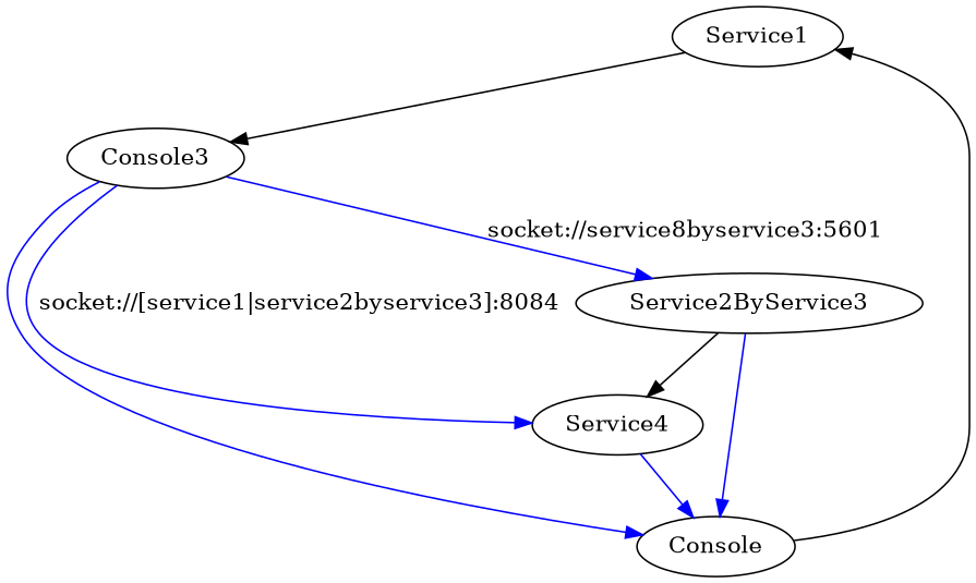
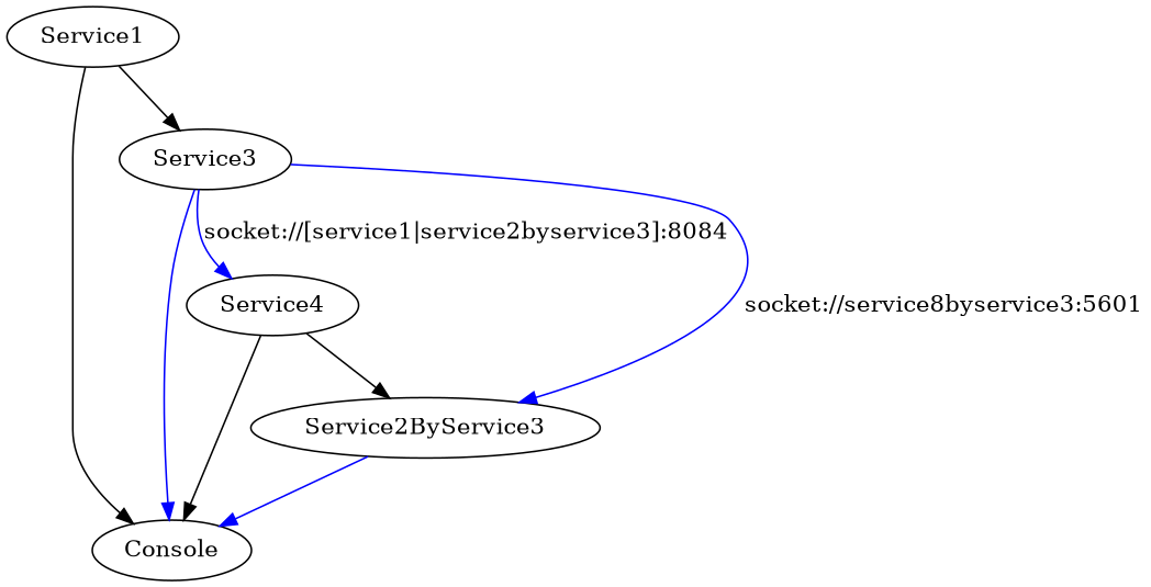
  digraph {
    Service1
    Console
-   Service3 [label=Console3]
+   Service3
    Service4
    Service2ByService3
-   Console -> Service1
+   Service1 -> Console
    Service1 -> Service3
    Service3 -> Console [color=blue]
    Service3 -> Service4 [color=blue label="socket://[service1|service2byservice3]:8084"]
    Service3 -> Service2ByService3 [color=blue label="socket://service8byservice3:5601"]
-   Service4 -> Console [color=blue]
+   Service4 -> Console
    Service2ByService3 -> Console [color=blue]
-   Service2ByService3 -> Service4
+   Service4 -> Service2ByService3
  }
